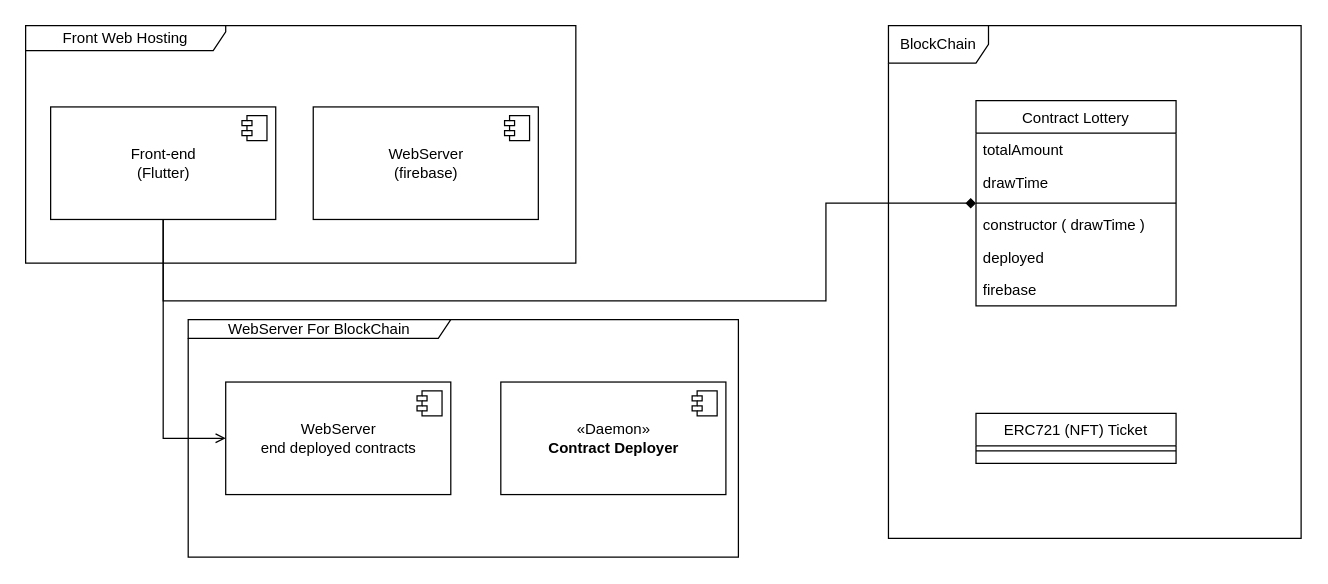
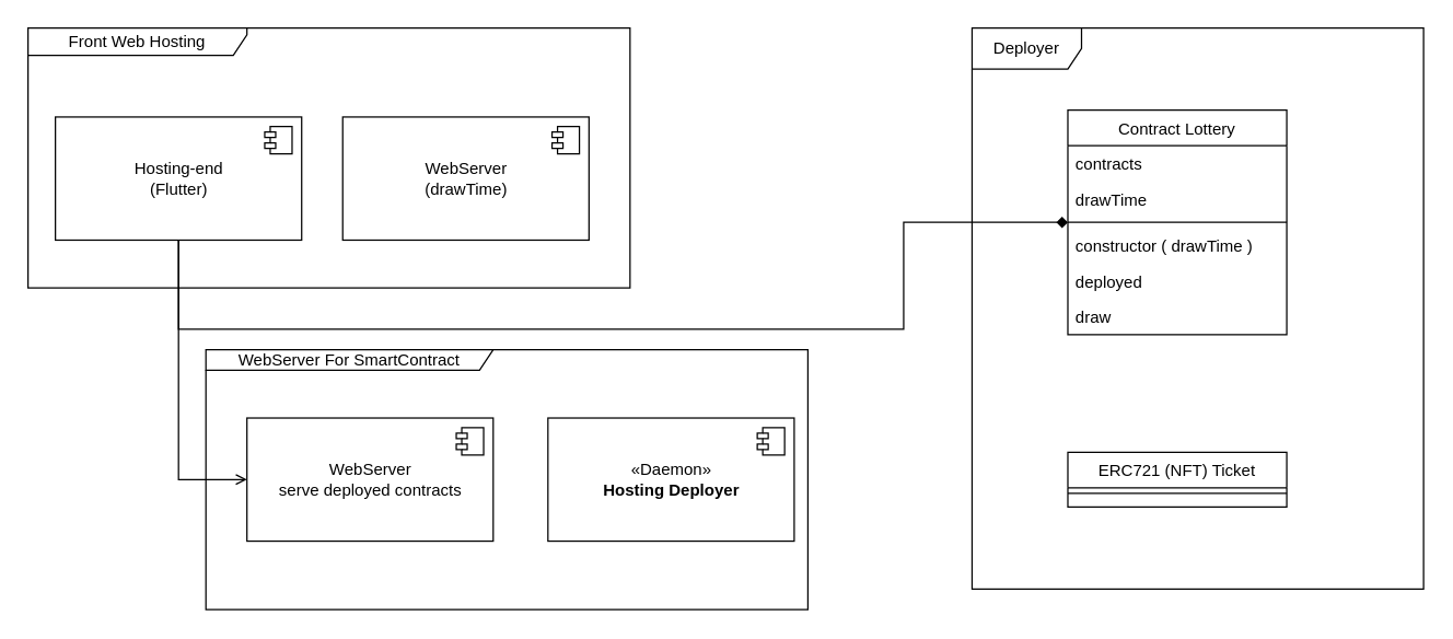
  <mxCell id="0" />
  <mxCell id="1" parent="0" />
- <mxCell id="2" value="BlockChain" style="shape=umlFrame;whiteSpace=wrap;html=1;width=80;height=30;" vertex="1" parent="1"><mxGeometry x="710" y="20" width="330" height="410" as="geometry" /></mxCell>
- <mxCell id="3" value="WebServer For BlockChain" style="shape=umlFrame;whiteSpace=wrap;html=1;width=210;height=15;" vertex="1" parent="1"><mxGeometry x="150" y="255" width="440" height="190" as="geometry" /></mxCell>
+ <mxCell id="2" value="Deployer" style="shape=umlFrame;whiteSpace=wrap;html=1;width=80;height=30;" vertex="1" parent="1"><mxGeometry x="710" y="20" width="330" height="410" as="geometry" /></mxCell>
+ <mxCell id="3" value="WebServer For SmartContract" style="shape=umlFrame;whiteSpace=wrap;html=1;width=210;height=15;" vertex="1" parent="1"><mxGeometry x="150" y="255" width="440" height="190" as="geometry" /></mxCell>
  <mxCell id="4" value="Front Web Hosting" style="shape=umlFrame;whiteSpace=wrap;html=1;width=160;height=20;" vertex="1" parent="1"><mxGeometry x="20" y="20" width="440" height="190" as="geometry" /></mxCell>
  <mxCell id="5" value="Contract Lottery" style="swimlane;fontStyle=0;align=center;verticalAlign=top;childLayout=stackLayout;horizontal=1;startSize=26;horizontalStack=0;resizeParent=1;resizeLast=0;collapsible=1;marginBottom=0;rounded=0;shadow=0;strokeWidth=1;" parent="1" vertex="1"><mxGeometry x="780" y="80" width="160" height="164" as="geometry"><mxRectangle x="550" y="140" width="160" height="26" as="alternateBounds" /></mxGeometry></mxCell>
- <mxCell id="6" value="totalAmount" style="text;align=left;verticalAlign=top;spacingLeft=4;spacingRight=4;overflow=hidden;rotatable=0;points=[[0,0.5],[1,0.5]];portConstraint=eastwest;" parent="5" vertex="1"><mxGeometry y="26" width="160" height="26" as="geometry" /></mxCell>
+ <mxCell id="6" value="contracts" style="text;align=left;verticalAlign=top;spacingLeft=4;spacingRight=4;overflow=hidden;rotatable=0;points=[[0,0.5],[1,0.5]];portConstraint=eastwest;" parent="5" vertex="1"><mxGeometry y="26" width="160" height="26" as="geometry" /></mxCell>
  <mxCell id="7" value="drawTime" style="text;align=left;verticalAlign=top;spacingLeft=4;spacingRight=4;overflow=hidden;rotatable=0;points=[[0,0.5],[1,0.5]];portConstraint=eastwest;" vertex="1" parent="5"><mxGeometry y="52" width="160" height="26" as="geometry" /></mxCell>
  <mxCell id="8" value="" style="line;html=1;strokeWidth=1;align=left;verticalAlign=middle;spacingTop=-1;spacingLeft=3;spacingRight=3;rotatable=0;labelPosition=right;points=[];portConstraint=eastwest;" parent="5" vertex="1"><mxGeometry y="78" width="160" height="8" as="geometry" /></mxCell>
  <mxCell id="9" value="constructor ( drawTime )" style="text;align=left;verticalAlign=top;spacingLeft=4;spacingRight=4;overflow=hidden;rotatable=0;points=[[0,0.5],[1,0.5]];portConstraint=eastwest;" vertex="1" parent="5"><mxGeometry y="86" width="160" height="26" as="geometry" /></mxCell>
  <mxCell id="10" value="deployed" style="text;align=left;verticalAlign=top;spacingLeft=4;spacingRight=4;overflow=hidden;rotatable=0;points=[[0,0.5],[1,0.5]];portConstraint=eastwest;" parent="5" vertex="1"><mxGeometry y="112" width="160" height="26" as="geometry" /></mxCell>
- <mxCell id="11" value="firebase" style="text;align=left;verticalAlign=top;spacingLeft=4;spacingRight=4;overflow=hidden;rotatable=0;points=[[0,0.5],[1,0.5]];portConstraint=eastwest;" vertex="1" parent="5"><mxGeometry y="138" width="160" height="26" as="geometry" /></mxCell>
+ <mxCell id="11" value="draw" style="text;align=left;verticalAlign=top;spacingLeft=4;spacingRight=4;overflow=hidden;rotatable=0;points=[[0,0.5],[1,0.5]];portConstraint=eastwest;" vertex="1" parent="5"><mxGeometry y="138" width="160" height="26" as="geometry" /></mxCell>
  <mxCell id="12" value="ERC721 (NFT) Ticket" style="swimlane;fontStyle=0;align=center;verticalAlign=top;childLayout=stackLayout;horizontal=1;startSize=26;horizontalStack=0;resizeParent=1;resizeLast=0;collapsible=1;marginBottom=0;rounded=0;shadow=0;strokeWidth=1;" vertex="1" parent="1"><mxGeometry x="780" y="330" width="160" height="40" as="geometry"><mxRectangle x="550" y="140" width="160" height="26" as="alternateBounds" /></mxGeometry></mxCell>
  <mxCell id="13" value="" style="line;html=1;strokeWidth=1;align=left;verticalAlign=middle;spacingTop=-1;spacingLeft=3;spacingRight=3;rotatable=0;labelPosition=right;points=[];portConstraint=eastwest;" vertex="1" parent="12"><mxGeometry y="26" width="160" height="8" as="geometry" /></mxCell>
- <mxCell id="14" value="«Daemon»&lt;br&gt;&lt;b&gt;Contract Deployer&lt;/b&gt;" style="html=1;dropTarget=0;" vertex="1" parent="1"><mxGeometry x="400" y="305" width="180" height="90" as="geometry" /></mxCell>
+ <mxCell id="14" value="«Daemon»&lt;br&gt;&lt;b&gt;Hosting Deployer&lt;/b&gt;" style="html=1;dropTarget=0;" vertex="1" parent="1"><mxGeometry x="400" y="305" width="180" height="90" as="geometry" /></mxCell>
  <mxCell id="15" value="" style="shape=module;jettyWidth=8;jettyHeight=4;" vertex="1" parent="14"><mxGeometry x="1" width="20" height="20" relative="1" as="geometry"><mxPoint x="-27" y="7" as="offset" /></mxGeometry></mxCell>
- <mxCell id="16" value="WebServer&lt;br&gt;(firebase)" style="html=1;dropTarget=0;" vertex="1" parent="1"><mxGeometry x="250" y="85" width="180" height="90" as="geometry" /></mxCell>
+ <mxCell id="16" value="WebServer&lt;br&gt;(drawTime)" style="html=1;dropTarget=0;" vertex="1" parent="1"><mxGeometry x="250" y="85" width="180" height="90" as="geometry" /></mxCell>
  <mxCell id="17" value="" style="shape=module;jettyWidth=8;jettyHeight=4;" vertex="1" parent="16"><mxGeometry x="1" width="20" height="20" relative="1" as="geometry"><mxPoint x="-27" y="7" as="offset" /></mxGeometry></mxCell>
  <mxCell id="18" value="" style="edgeStyle=orthogonalEdgeStyle;rounded=0;orthogonalLoop=1;jettySize=auto;html=1;entryX=0;entryY=0.5;entryDx=0;entryDy=0;endArrow=open;" edge="1" parent="1" source="19" target="21"><mxGeometry relative="1" as="geometry"><Array as="points"><mxPoint x="130" y="350" /></Array></mxGeometry></mxCell>
- <mxCell id="19" value="Front-end&lt;br&gt;(Flutter)" style="html=1;dropTarget=0;" vertex="1" parent="1"><mxGeometry x="40" y="85" width="180" height="90" as="geometry" /></mxCell>
+ <mxCell id="19" value="Hosting-end&lt;br&gt;(Flutter)" style="html=1;dropTarget=0;" vertex="1" parent="1"><mxGeometry x="40" y="85" width="180" height="90" as="geometry" /></mxCell>
  <mxCell id="20" value="" style="shape=module;jettyWidth=8;jettyHeight=4;" vertex="1" parent="19"><mxGeometry x="1" width="20" height="20" relative="1" as="geometry"><mxPoint x="-27" y="7" as="offset" /></mxGeometry></mxCell>
- <mxCell id="21" value="WebServer&lt;br&gt;end deployed contracts" style="html=1;dropTarget=0;" vertex="1" parent="1"><mxGeometry x="180" y="305" width="180" height="90" as="geometry" /></mxCell>
+ <mxCell id="21" value="WebServer&lt;br&gt;serve deployed contracts" style="html=1;dropTarget=0;" vertex="1" parent="1"><mxGeometry x="180" y="305" width="180" height="90" as="geometry" /></mxCell>
  <mxCell id="22" value="" style="shape=module;jettyWidth=8;jettyHeight=4;" vertex="1" parent="21"><mxGeometry x="1" width="20" height="20" relative="1" as="geometry"><mxPoint x="-27" y="7" as="offset" /></mxGeometry></mxCell>
  <mxCell id="23" value="" style="edgeStyle=orthogonalEdgeStyle;rounded=0;orthogonalLoop=1;jettySize=auto;html=1;endArrow=diamond;" edge="1" parent="1" source="19" target="5"><mxGeometry relative="1" as="geometry"><mxPoint x="140" y="185" as="sourcePoint" /><mxPoint x="660" y="210" as="targetPoint" /><Array as="points"><mxPoint x="130" y="240" /><mxPoint x="660" y="240" /><mxPoint x="660" y="162" /></Array></mxGeometry></mxCell>
